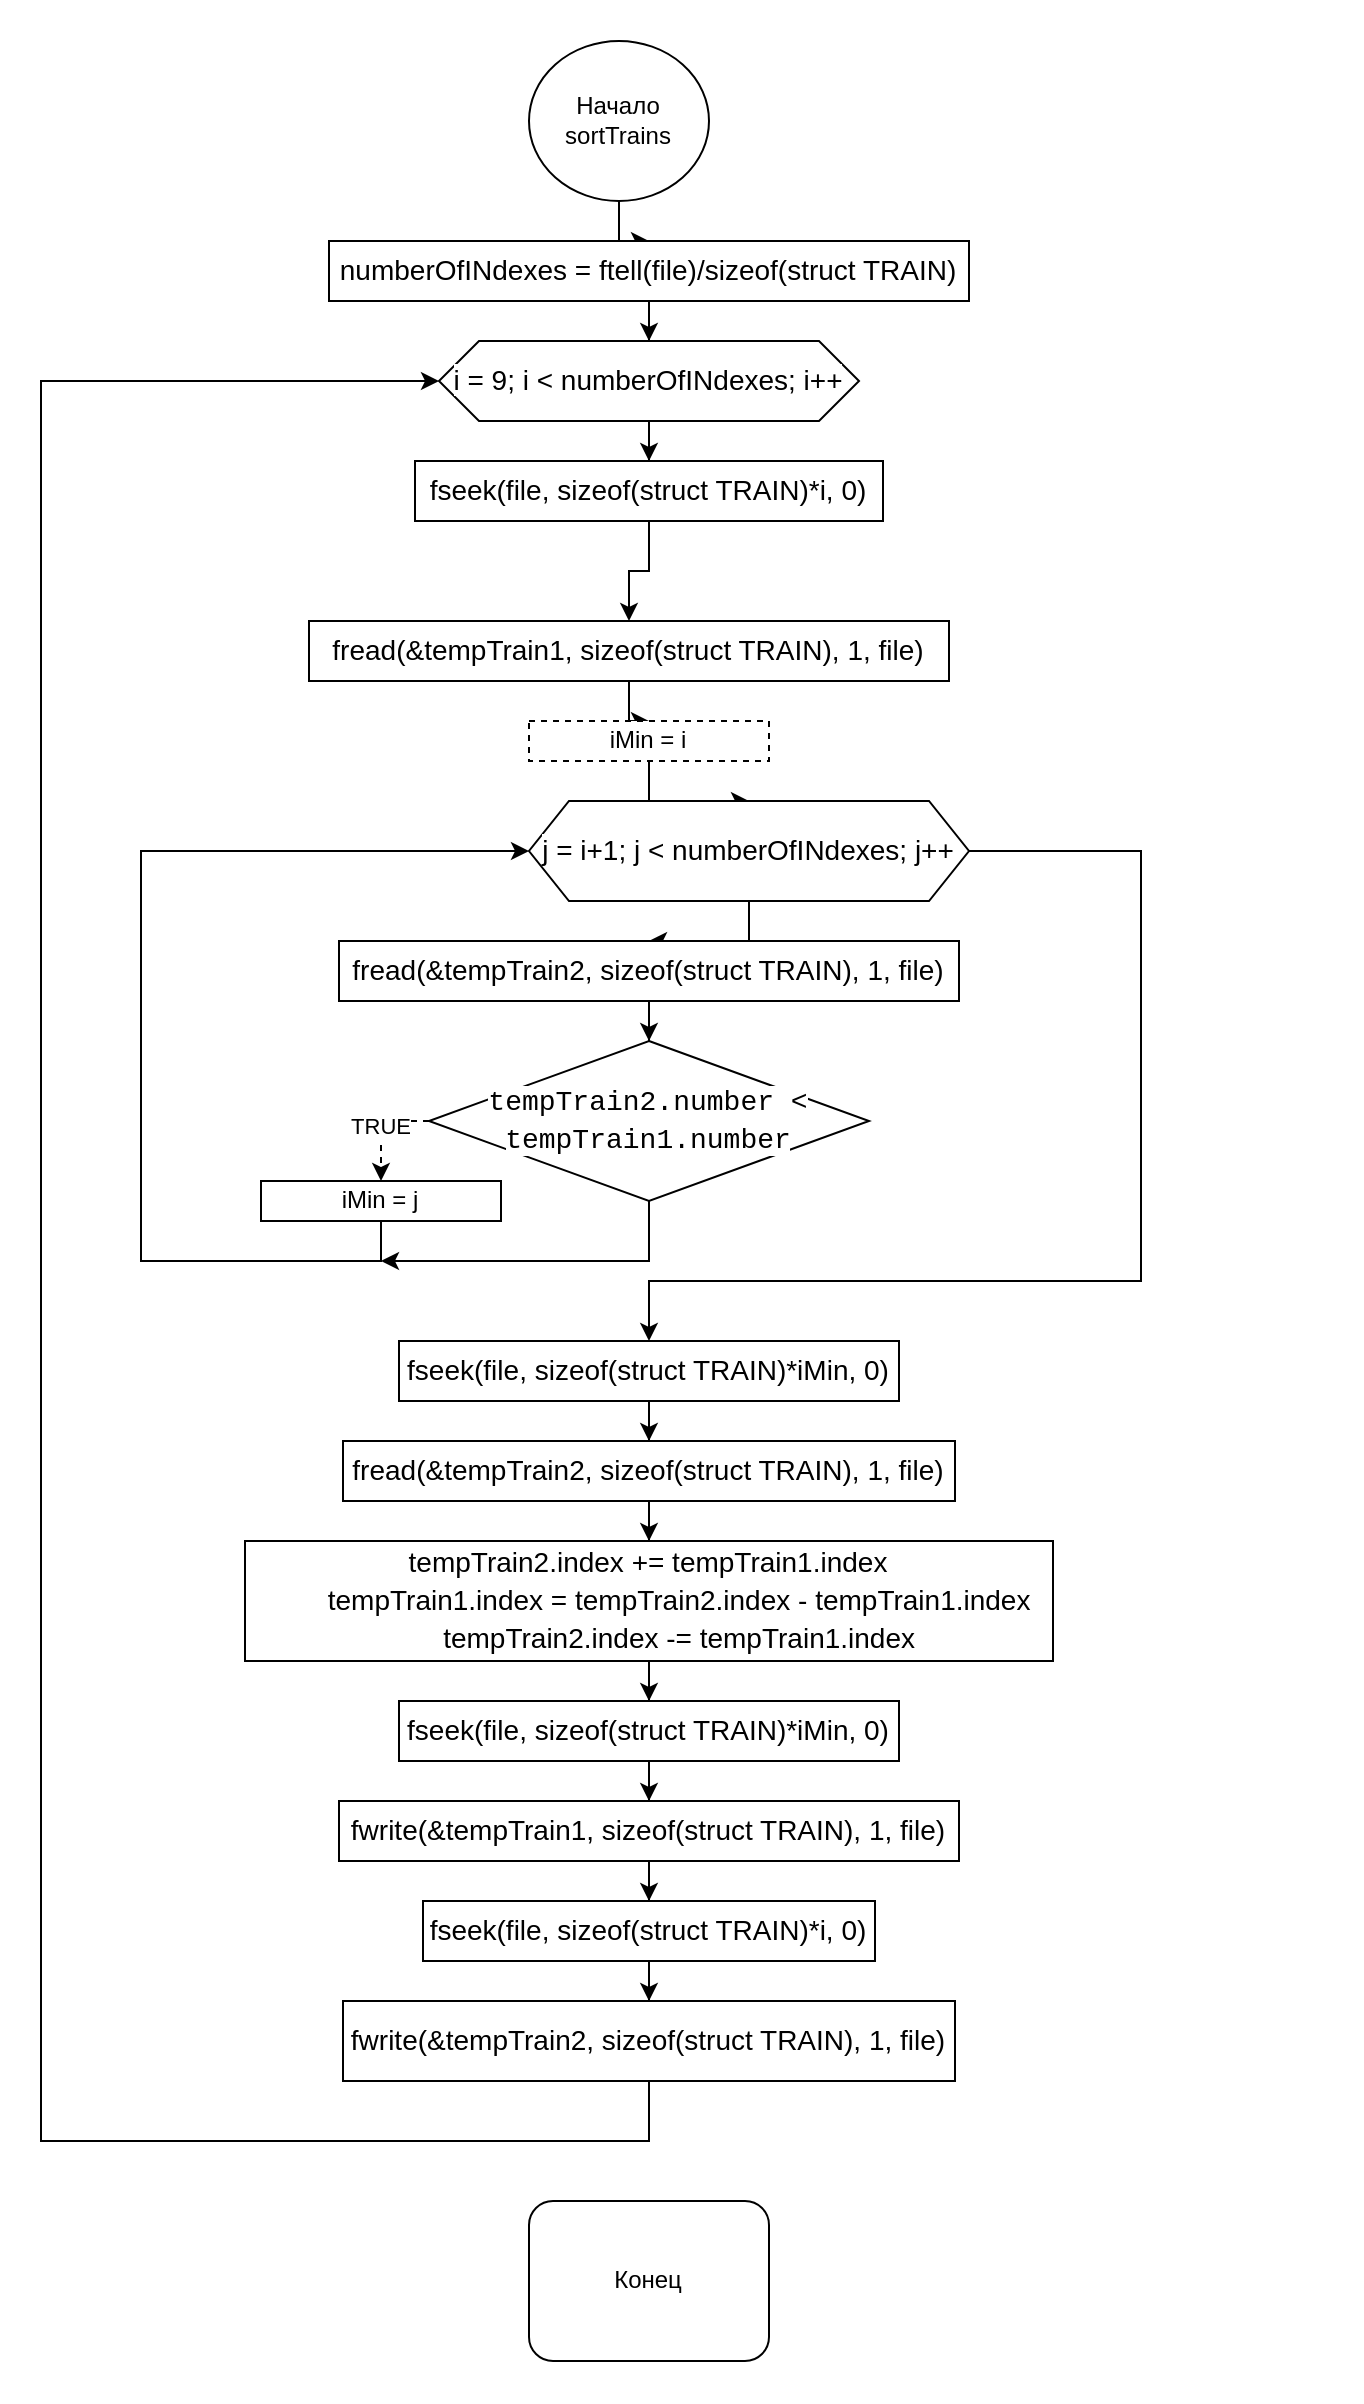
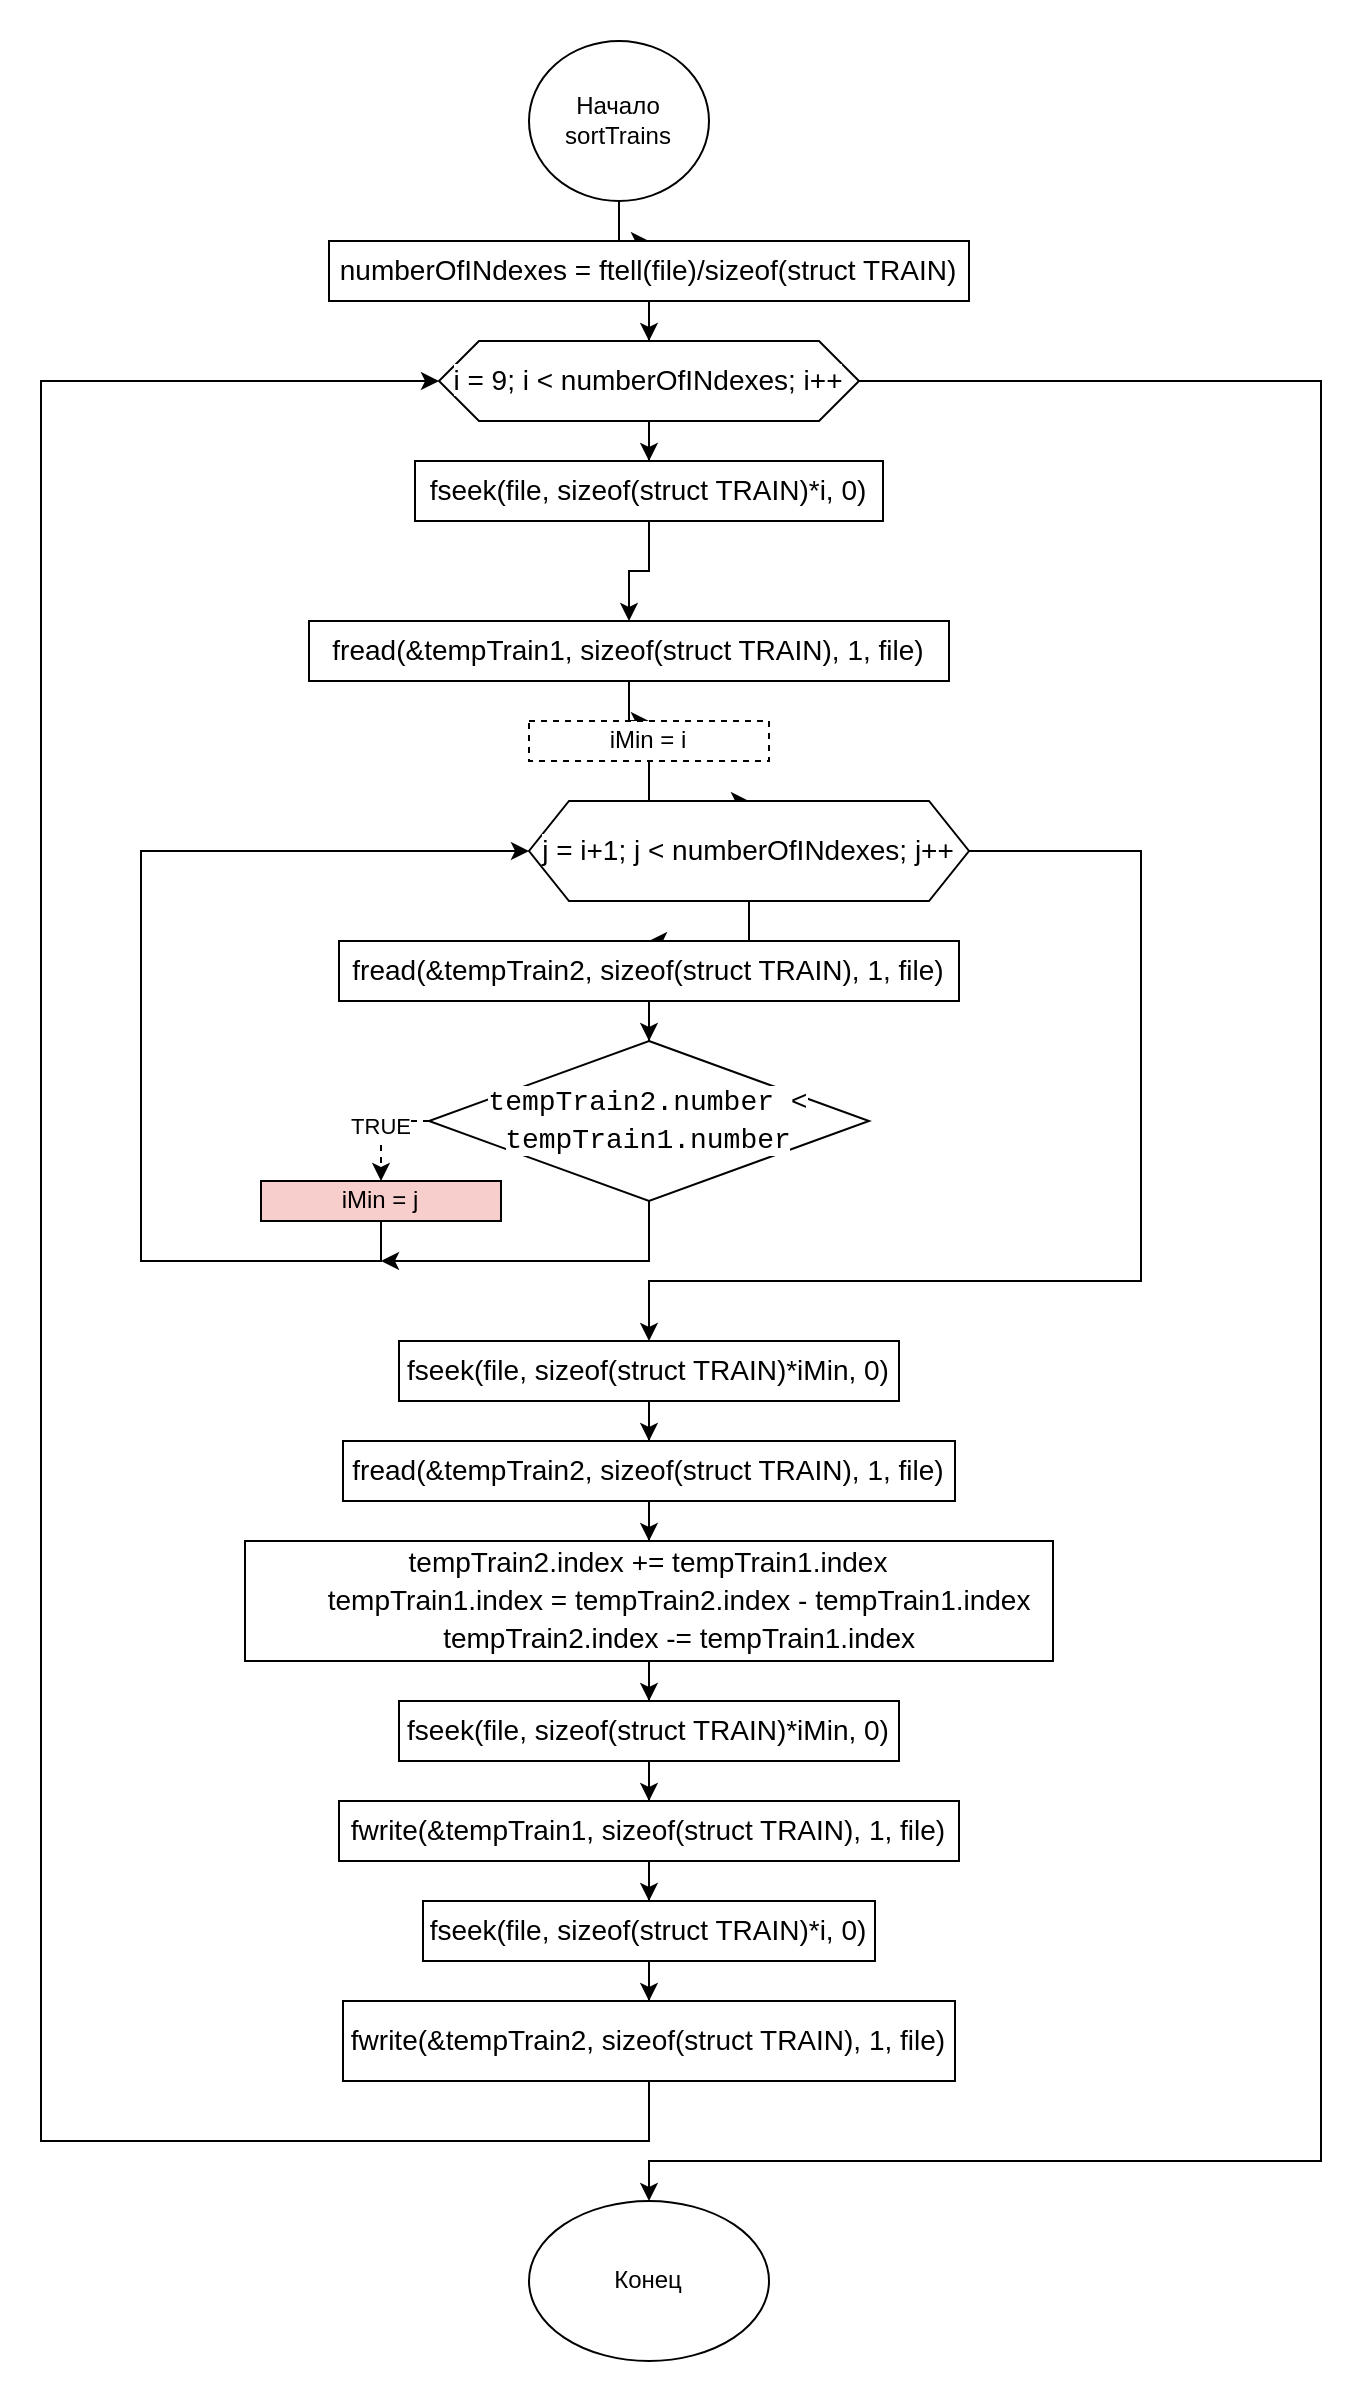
  <mxCell id="0" />
  <mxCell id="1" parent="0" />
  <mxCell id="2" style="edgeStyle=orthogonalEdgeStyle;rounded=0;orthogonalLoop=1;jettySize=auto;html=1;entryX=0.5;entryY=0;entryDx=0;entryDy=0;" edge="1" parent="1" source="3" target="5"><mxGeometry relative="1" as="geometry" /></mxCell>
  <mxCell id="3" value="Начало&lt;br&gt;sortTrains" style="ellipse;whiteSpace=wrap;html=1;" vertex="1" parent="1"><mxGeometry x="264" y="20" width="90" height="80" as="geometry" /></mxCell>
  <mxCell id="4" style="edgeStyle=orthogonalEdgeStyle;rounded=0;orthogonalLoop=1;jettySize=auto;html=1;entryX=0.5;entryY=0;entryDx=0;entryDy=0;" edge="1" parent="1" source="5" target="8"><mxGeometry relative="1" as="geometry" /></mxCell>
  <mxCell id="5" value="&lt;div style=&quot;font-size: 14px; line-height: 19px;&quot;&gt;&lt;span style=&quot;background-color: rgb(255, 255, 255);&quot;&gt;numberOfINdexes = ftell(file)/sizeof(struct TRAIN)&lt;/span&gt;&lt;/div&gt;" style="rounded=0;whiteSpace=wrap;html=1;" vertex="1" parent="1"><mxGeometry x="164" y="120" width="320" height="30" as="geometry" /></mxCell>
  <mxCell id="6" style="edgeStyle=orthogonalEdgeStyle;rounded=0;orthogonalLoop=1;jettySize=auto;html=1;entryX=0.5;entryY=0;entryDx=0;entryDy=0;" edge="1" parent="1" source="8" target="10"><mxGeometry relative="1" as="geometry" /></mxCell>
+ <mxCell id="7" style="edgeStyle=orthogonalEdgeStyle;rounded=0;orthogonalLoop=1;jettySize=auto;html=1;entryX=0.5;entryY=0;entryDx=0;entryDy=0;" edge="1" parent="1" source="8" target="39"><mxGeometry relative="1" as="geometry"><Array as="points"><mxPoint x="660" y="190" /><mxPoint x="660" y="1080" /><mxPoint x="324" y="1080" /></Array></mxGeometry></mxCell>
  <mxCell id="8" value="&lt;div style=&quot;font-size: 14px; line-height: 19px;&quot;&gt;&lt;span style=&quot;background-color: rgb(255, 255, 255);&quot;&gt;i = 9; i &amp;lt; numberOfINdexes; i++&lt;/span&gt;&lt;/div&gt;" style="shape=hexagon;perimeter=hexagonPerimeter2;whiteSpace=wrap;html=1;fixedSize=1;" vertex="1" parent="1"><mxGeometry x="219" y="170" width="210" height="40" as="geometry" /></mxCell>
  <mxCell id="9" style="edgeStyle=orthogonalEdgeStyle;rounded=0;orthogonalLoop=1;jettySize=auto;html=1;entryX=0.5;entryY=0;entryDx=0;entryDy=0;" edge="1" parent="1" source="10" target="12"><mxGeometry relative="1" as="geometry" /></mxCell>
  <mxCell id="10" value="&lt;div style=&quot;font-size: 14px; line-height: 19px;&quot;&gt;&lt;span style=&quot;background-color: rgb(255, 255, 255);&quot;&gt;fseek(file, sizeof(struct TRAIN)*i, 0)&lt;/span&gt;&lt;/div&gt;" style="rounded=0;whiteSpace=wrap;html=1;" vertex="1" parent="1"><mxGeometry x="207" y="230" width="234" height="30" as="geometry" /></mxCell>
  <mxCell id="11" style="edgeStyle=orthogonalEdgeStyle;rounded=0;orthogonalLoop=1;jettySize=auto;html=1;" edge="1" parent="1" source="12" target="14"><mxGeometry relative="1" as="geometry" /></mxCell>
  <mxCell id="12" value="&lt;div style=&quot;font-size: 14px; line-height: 19px;&quot;&gt;&lt;span style=&quot;background-color: rgb(255, 255, 255);&quot;&gt;fread(&amp;amp;tempTrain1, sizeof(struct TRAIN), 1, file)&lt;/span&gt;&lt;/div&gt;" style="rounded=0;whiteSpace=wrap;html=1;" vertex="1" parent="1"><mxGeometry x="154" y="310" width="320" height="30" as="geometry" /></mxCell>
  <mxCell id="13" style="edgeStyle=orthogonalEdgeStyle;rounded=0;orthogonalLoop=1;jettySize=auto;html=1;entryX=0.5;entryY=0;entryDx=0;entryDy=0;" edge="1" parent="1" source="14" target="17"><mxGeometry relative="1" as="geometry" /></mxCell>
  <mxCell id="14" value="iMin = i" style="rounded=0;whiteSpace=wrap;html=1;dashed=1;" vertex="1" parent="1"><mxGeometry x="264" y="360" width="120" height="20" as="geometry" /></mxCell>
  <mxCell id="15" style="edgeStyle=orthogonalEdgeStyle;rounded=0;orthogonalLoop=1;jettySize=auto;html=1;entryX=0.5;entryY=0;entryDx=0;entryDy=0;" edge="1" parent="1" source="17" target="19"><mxGeometry relative="1" as="geometry" /></mxCell>
  <mxCell id="16" style="edgeStyle=orthogonalEdgeStyle;rounded=0;orthogonalLoop=1;jettySize=auto;html=1;entryX=0.5;entryY=0;entryDx=0;entryDy=0;" edge="1" parent="1" source="17" target="26"><mxGeometry relative="1" as="geometry"><Array as="points"><mxPoint x="570" y="425" /><mxPoint x="570" y="640" /><mxPoint x="324" y="640" /></Array></mxGeometry></mxCell>
  <mxCell id="17" value="&lt;div style=&quot;font-size: 14px; line-height: 19px;&quot;&gt;&lt;span style=&quot;background-color: rgb(255, 255, 255);&quot;&gt;j = i+1; j &amp;lt; numberOfINdexes; j++&lt;/span&gt;&lt;/div&gt;" style="shape=hexagon;perimeter=hexagonPerimeter2;whiteSpace=wrap;html=1;fixedSize=1;" vertex="1" parent="1"><mxGeometry x="264" y="400" width="220" height="50" as="geometry" /></mxCell>
  <mxCell id="18" style="edgeStyle=orthogonalEdgeStyle;rounded=0;orthogonalLoop=1;jettySize=auto;html=1;" edge="1" parent="1" source="19" target="22"><mxGeometry relative="1" as="geometry" /></mxCell>
  <mxCell id="19" value="&lt;div style=&quot;font-size: 14px; line-height: 19px;&quot;&gt;&lt;span style=&quot;background-color: rgb(255, 255, 255);&quot;&gt;fread(&amp;amp;tempTrain2, sizeof(struct TRAIN), 1, file)&lt;/span&gt;&lt;/div&gt;" style="rounded=0;whiteSpace=wrap;html=1;" vertex="1" parent="1"><mxGeometry x="169" y="470" width="310" height="30" as="geometry" /></mxCell>
  <mxCell id="20" value="TRUE" style="edgeStyle=orthogonalEdgeStyle;rounded=0;orthogonalLoop=1;jettySize=auto;html=1;entryX=0.5;entryY=0;entryDx=0;entryDy=0;dashed=1;" edge="1" parent="1" source="22" target="24"><mxGeometry relative="1" as="geometry"><Array as="points"><mxPoint x="190" y="560" /><mxPoint x="190" y="590" /></Array></mxGeometry></mxCell>
  <mxCell id="21" style="edgeStyle=orthogonalEdgeStyle;rounded=0;orthogonalLoop=1;jettySize=auto;html=1;" edge="1" parent="1" source="22"><mxGeometry relative="1" as="geometry"><mxPoint x="190" y="630" as="targetPoint" /><Array as="points"><mxPoint x="324" y="630" /><mxPoint x="190" y="630" /></Array></mxGeometry></mxCell>
  <mxCell id="22" value="&lt;div style=&quot;font-family: Consolas, &amp;quot;Courier New&amp;quot;, monospace; font-size: 14px; line-height: 19px;&quot;&gt;&lt;span style=&quot;background-color: rgb(255, 255, 255);&quot;&gt;tempTrain2.number &amp;lt; tempTrain1.number&lt;/span&gt;&lt;/div&gt;" style="rhombus;whiteSpace=wrap;html=1;" vertex="1" parent="1"><mxGeometry x="214" y="520" width="220" height="80" as="geometry" /></mxCell>
  <mxCell id="23" style="edgeStyle=orthogonalEdgeStyle;rounded=0;orthogonalLoop=1;jettySize=auto;html=1;entryX=0;entryY=0.5;entryDx=0;entryDy=0;" edge="1" parent="1" source="24" target="17"><mxGeometry relative="1" as="geometry"><Array as="points"><mxPoint x="190" y="630" /><mxPoint x="70" y="630" /><mxPoint x="70" y="425" /></Array></mxGeometry></mxCell>
- <mxCell id="24" value="iMin = j" style="rounded=0;whiteSpace=wrap;html=1;" vertex="1" parent="1"><mxGeometry x="130" y="590" width="120" height="20" as="geometry" /></mxCell>
+ <mxCell id="24" value="iMin = j" style="rounded=0;whiteSpace=wrap;html=1;fillColor=#f8cecc;" vertex="1" parent="1"><mxGeometry x="130" y="590" width="120" height="20" as="geometry" /></mxCell>
  <mxCell id="25" style="edgeStyle=orthogonalEdgeStyle;rounded=0;orthogonalLoop=1;jettySize=auto;html=1;entryX=0.5;entryY=0;entryDx=0;entryDy=0;" edge="1" parent="1" source="26" target="28"><mxGeometry relative="1" as="geometry" /></mxCell>
  <mxCell id="26" value="&lt;div style=&quot;font-size: 14px; line-height: 19px;&quot;&gt;&lt;span style=&quot;background-color: rgb(255, 255, 255);&quot;&gt;fseek(file, sizeof(struct TRAIN)*iMin, 0)&lt;/span&gt;&lt;/div&gt;" style="rounded=0;whiteSpace=wrap;html=1;" vertex="1" parent="1"><mxGeometry x="199" y="670" width="250" height="30" as="geometry" /></mxCell>
  <mxCell id="27" style="edgeStyle=orthogonalEdgeStyle;rounded=0;orthogonalLoop=1;jettySize=auto;html=1;entryX=0.5;entryY=0;entryDx=0;entryDy=0;" edge="1" parent="1" source="28" target="30"><mxGeometry relative="1" as="geometry" /></mxCell>
  <mxCell id="28" value="&lt;div style=&quot;font-size: 14px; line-height: 19px;&quot;&gt;&lt;span style=&quot;background-color: rgb(255, 255, 255);&quot;&gt;fread(&amp;amp;tempTrain2, sizeof(struct TRAIN), 1, file)&lt;/span&gt;&lt;/div&gt;" style="rounded=0;whiteSpace=wrap;html=1;" vertex="1" parent="1"><mxGeometry x="171" y="720" width="306" height="30" as="geometry" /></mxCell>
  <mxCell id="29" style="edgeStyle=orthogonalEdgeStyle;rounded=0;orthogonalLoop=1;jettySize=auto;html=1;entryX=0.5;entryY=0;entryDx=0;entryDy=0;" edge="1" parent="1" source="30" target="32"><mxGeometry relative="1" as="geometry" /></mxCell>
  <mxCell id="30" value="&lt;div style=&quot;font-size: 14px; line-height: 19px;&quot;&gt;&lt;div style=&quot;&quot;&gt;&lt;span style=&quot;background-color: rgb(255, 255, 255);&quot;&gt;tempTrain2.index += tempTrain1.index&lt;/span&gt;&lt;/div&gt;&lt;div style=&quot;&quot;&gt;&lt;span style=&quot;background-color: rgb(255, 255, 255);&quot;&gt;&amp;nbsp; &amp;nbsp; &amp;nbsp; &amp;nbsp; tempTrain1.index = tempTrain2.index - tempTrain1.index&lt;/span&gt;&lt;/div&gt;&lt;div style=&quot;&quot;&gt;&lt;span style=&quot;background-color: rgb(255, 255, 255);&quot;&gt;&amp;nbsp; &amp;nbsp; &amp;nbsp; &amp;nbsp; tempTrain2.index -= tempTrain1.index&lt;/span&gt;&lt;/div&gt;&lt;/div&gt;" style="rounded=0;whiteSpace=wrap;html=1;" vertex="1" parent="1"><mxGeometry x="122" y="770" width="404" height="60" as="geometry" /></mxCell>
  <mxCell id="31" style="edgeStyle=orthogonalEdgeStyle;rounded=0;orthogonalLoop=1;jettySize=auto;html=1;entryX=0.5;entryY=0;entryDx=0;entryDy=0;" edge="1" parent="1" source="32" target="34"><mxGeometry relative="1" as="geometry" /></mxCell>
  <mxCell id="32" value="&lt;div style=&quot;font-size: 14px; line-height: 19px;&quot;&gt;&lt;span style=&quot;background-color: rgb(255, 255, 255);&quot;&gt;fseek(file, sizeof(struct TRAIN)*iMin, 0)&lt;/span&gt;&lt;/div&gt;" style="rounded=0;whiteSpace=wrap;html=1;" vertex="1" parent="1"><mxGeometry x="199" y="850" width="250" height="30" as="geometry" /></mxCell>
  <mxCell id="33" style="edgeStyle=orthogonalEdgeStyle;rounded=0;orthogonalLoop=1;jettySize=auto;html=1;entryX=0.5;entryY=0;entryDx=0;entryDy=0;" edge="1" parent="1" source="34" target="36"><mxGeometry relative="1" as="geometry" /></mxCell>
  <mxCell id="34" value="&lt;div style=&quot;font-size: 14px; line-height: 19px;&quot;&gt;&lt;span style=&quot;background-color: rgb(255, 255, 255);&quot;&gt;fwrite(&amp;amp;tempTrain1, sizeof(struct TRAIN), 1, file)&lt;/span&gt;&lt;/div&gt;" style="rounded=0;whiteSpace=wrap;html=1;" vertex="1" parent="1"><mxGeometry x="169" y="900" width="310" height="30" as="geometry" /></mxCell>
  <mxCell id="35" style="edgeStyle=orthogonalEdgeStyle;rounded=0;orthogonalLoop=1;jettySize=auto;html=1;entryX=0.5;entryY=0;entryDx=0;entryDy=0;" edge="1" parent="1" source="36" target="38"><mxGeometry relative="1" as="geometry" /></mxCell>
  <mxCell id="36" value="&lt;div style=&quot;font-size: 14px; line-height: 19px;&quot;&gt;&lt;span style=&quot;background-color: rgb(255, 255, 255);&quot;&gt;fseek(file, sizeof(struct TRAIN)*i, 0)&lt;/span&gt;&lt;/div&gt;" style="rounded=0;whiteSpace=wrap;html=1;" vertex="1" parent="1"><mxGeometry x="211" y="950" width="226" height="30" as="geometry" /></mxCell>
  <mxCell id="37" style="edgeStyle=orthogonalEdgeStyle;rounded=0;orthogonalLoop=1;jettySize=auto;html=1;entryX=0;entryY=0.5;entryDx=0;entryDy=0;" edge="1" parent="1" source="38" target="8"><mxGeometry relative="1" as="geometry"><mxPoint x="-20" y="290" as="targetPoint" /><Array as="points"><mxPoint x="324" y="1070" /><mxPoint x="20" y="1070" /><mxPoint x="20" y="190" /></Array></mxGeometry></mxCell>
  <mxCell id="38" value="&lt;div style=&quot;font-size: 14px; line-height: 19px;&quot;&gt;&lt;span style=&quot;background-color: rgb(255, 255, 255);&quot;&gt;fwrite(&amp;amp;tempTrain2, sizeof(struct TRAIN), 1, file)&lt;/span&gt;&lt;/div&gt;" style="rounded=0;whiteSpace=wrap;html=1;" vertex="1" parent="1"><mxGeometry x="171" y="1000" width="306" height="40" as="geometry" /></mxCell>
- <mxCell id="39" value="Конец" style="whiteSpace=wrap;html=1;rounded=1;" vertex="1" parent="1"><mxGeometry x="264" y="1100" width="120" height="80" as="geometry" /></mxCell>
+ <mxCell id="39" value="Конец" style="ellipse;whiteSpace=wrap;html=1;" vertex="1" parent="1"><mxGeometry x="264" y="1100" width="120" height="80" as="geometry" /></mxCell>
